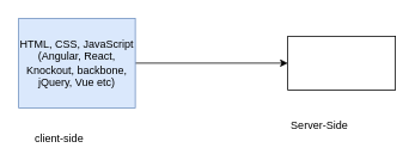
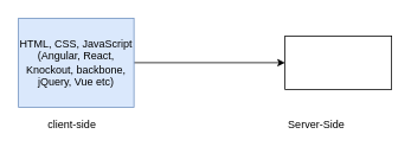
  <mxCell id="0" />
  <mxCell id="1" parent="0" />
  <mxCell id="2" style="edgeStyle=orthogonalEdgeStyle;rounded=0;orthogonalLoop=1;jettySize=auto;html=1;exitX=1;exitY=0.5;exitDx=0;exitDy=0;entryX=0;entryY=0.5;entryDx=0;entryDy=0;" edge="1" parent="1" source="3" target="5"><mxGeometry relative="1" as="geometry" /></mxCell>
  <mxCell id="3" value="HTML, CSS, JavaScript&lt;br&gt;(Angular, React, Knockout, backbone, jQuery, Vue etc)" style="rounded=0;whiteSpace=wrap;html=1;fillColor=#dae8fc;strokeColor=#6c8ebf;" vertex="1" parent="1"><mxGeometry x="20" y="20" width="130" height="100" as="geometry" /></mxCell>
- <mxCell id="4" value="client-side" style="text;html=1;align=center;verticalAlign=middle;resizable=0;points=[];autosize=1;strokeColor=none;fillColor=none;" vertex="1" parent="1"><mxGeometry x="30" y="145" width="70" height="20" as="geometry" /></mxCell>
+ <mxCell id="4" value="client-side" style="text;html=1;align=center;verticalAlign=middle;resizable=0;points=[];autosize=1;strokeColor=none;fillColor=none;" vertex="1" parent="1"><mxGeometry x="45" y="130" width="70" height="20" as="geometry" /></mxCell>
  <mxCell id="5" value="" style="rounded=0;whiteSpace=wrap;html=1;" vertex="1" parent="1"><mxGeometry x="320" y="40" width="120" height="60" as="geometry" /></mxCell>
  <mxCell id="6" value="Server-Side" style="text;html=1;align=center;verticalAlign=middle;resizable=0;points=[];autosize=1;strokeColor=none;fillColor=none;" vertex="1" parent="1"><mxGeometry x="315" y="130" width="80" height="20" as="geometry" /></mxCell>
